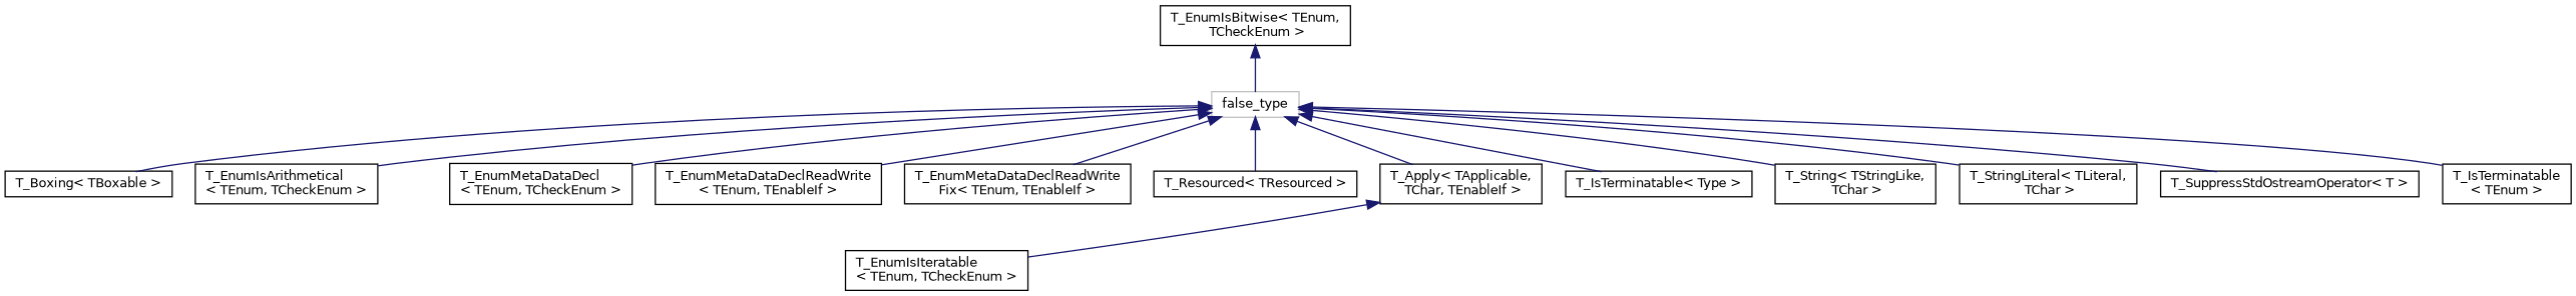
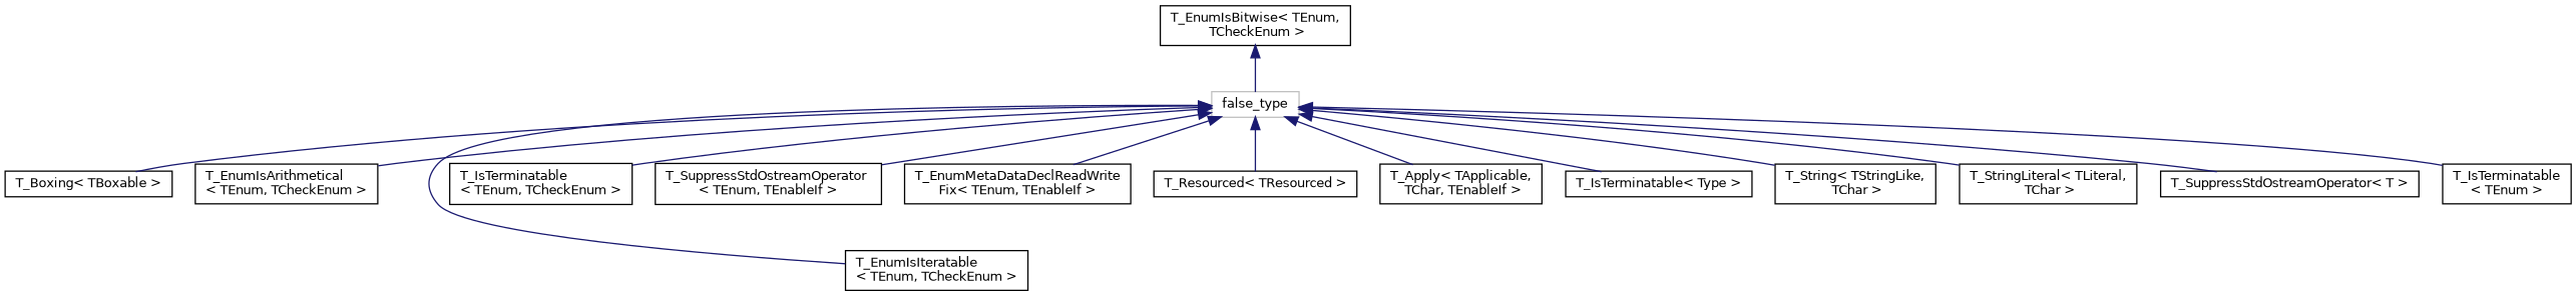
  digraph {
    rankdir=TB
    node [color=black fillcolor=white fontname=Helvetica fontsize=10 shape=record style=filled]
    edge [color=midnightblue dir=back fontname=Helvetica fontsize=10 labelfontname=Helvetica labelfontsize=10 style=solid]
    n1 [color=grey75 height=0.2 label=false_type width=0.4]
    n2 [height=0.2 label="T_Boxing\< TBoxable \>" width=0.4]
    n3 [height=0.2 label="T_EnumIsArithmetical\l\< TEnum, TCheckEnum \>" width=0.4]
    n4 [height=0.2 label="T_EnumIsIteratable\l\< TEnum, TCheckEnum \>" width=0.4]
-   n5 [height=0.2 label="T_EnumMetaDataDecl\l\< TEnum, TCheckEnum \>" width=0.4]
-   n6 [height=0.2 label="T_EnumMetaDataDeclReadWrite\l\< TEnum, TEnableIf \>" width=0.4]
+   n5 [height=0.2 label="T_IsTerminatable\l\< TEnum, TCheckEnum \>" width=0.4]
+   n6 [height=0.2 label="T_SuppressStdOstreamOperator\l\< TEnum, TEnableIf \>" width=0.4]
    n7 [height=0.2 label="T_EnumMetaDataDeclReadWrite\lFix\< TEnum, TEnableIf \>" width=0.4]
    n8 [height=0.2 label="T_Resourced\< TResourced \>" width=0.4]
    n9 [height=0.2 label="T_Apply\< TApplicable,\l TChar, TEnableIf \>" width=0.4]
    n10 [height=0.2 label="T_IsTerminatable\< Type \>" width=0.4]
    n11 [height=0.2 label="T_String\< TStringLike,\l TChar \>" width=0.4]
    n12 [height=0.2 label="T_StringLiteral\< TLiteral,\l TChar \>" width=0.4]
    n13 [height=0.2 label="T_SuppressStdOstreamOperator\< T \>" width=0.4]
    n14 [height=0.2 label="T_IsTerminatable\l\< TEnum \>" width=0.4]
    n15 [height=0.2 label="T_EnumIsBitwise\< TEnum,\l TCheckEnum \>" width=0.4]
    n1 -> n2
    n1 -> n3
-   n9 -> n4
+   n1 -> n4
    n1 -> n5
    n1 -> n6
    n1 -> n7
    n1 -> n8
    n1 -> n9
    n1 -> n10
    n1 -> n11
    n1 -> n12
    n1 -> n13
    n1 -> n14
    n15 -> n1
  }
